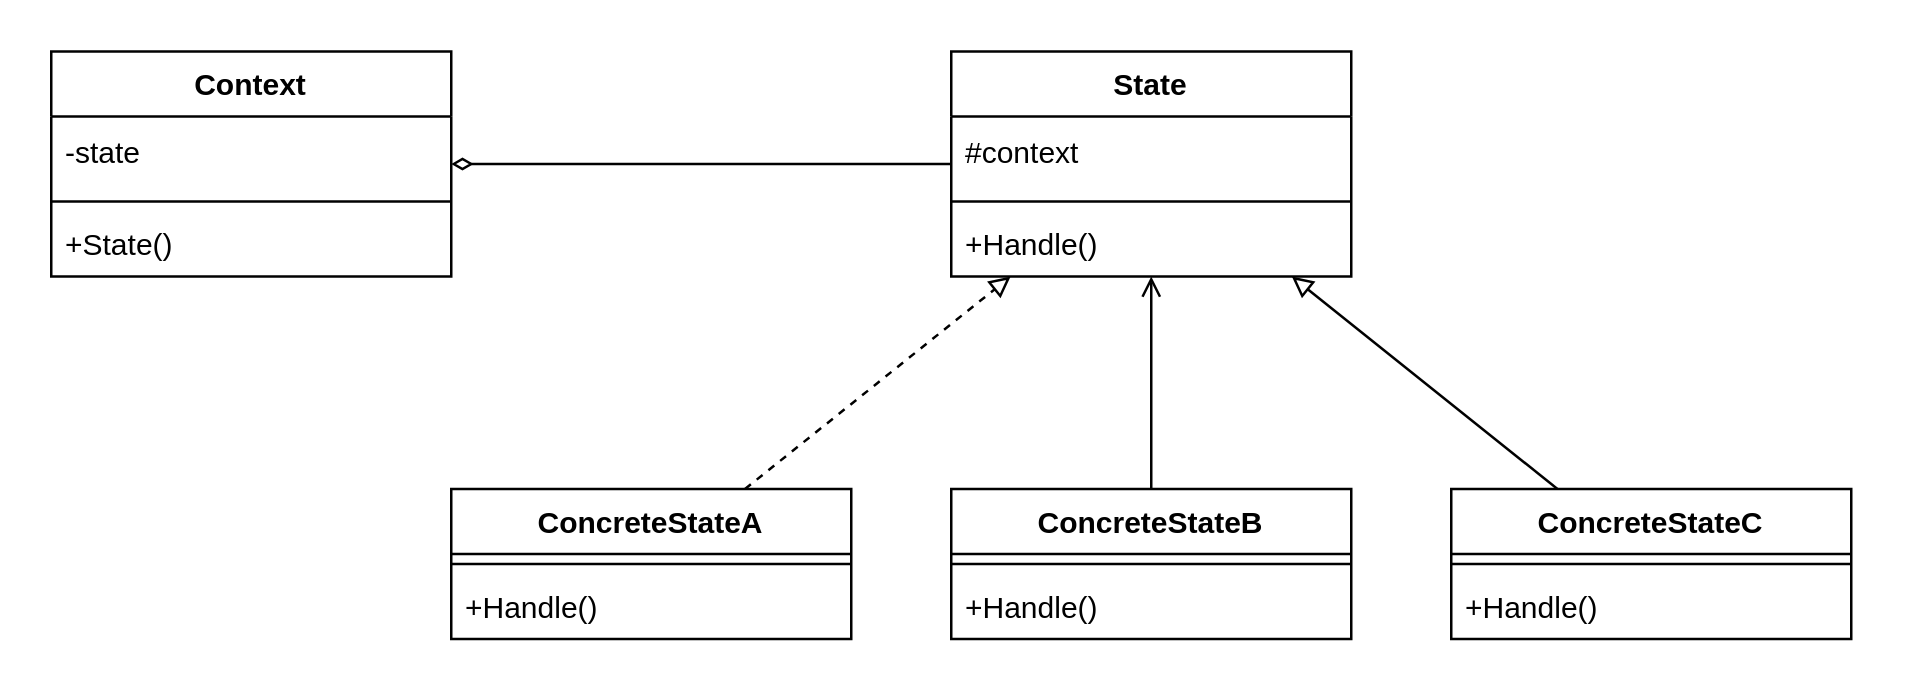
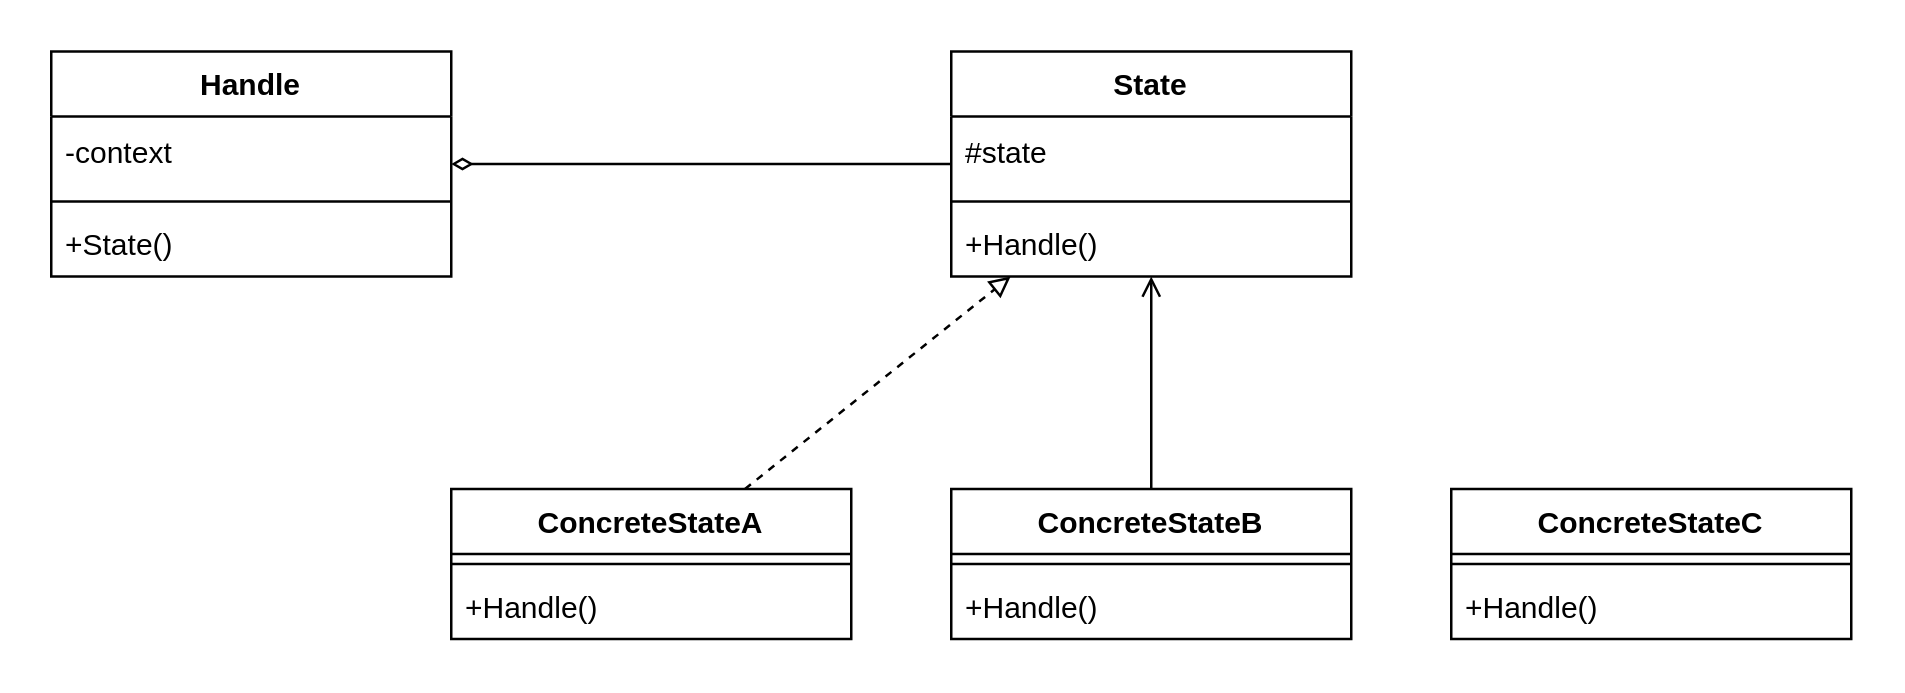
  <mxCell id="0" />
  <mxCell id="1" parent="0" />
- <mxCell id="2" value="Context" style="swimlane;fontStyle=1;align=center;verticalAlign=top;childLayout=stackLayout;horizontal=1;startSize=26;horizontalStack=0;resizeParent=1;resizeParentMax=0;resizeLast=0;collapsible=1;marginBottom=0;whiteSpace=wrap;html=1;" vertex="1" parent="1"><mxGeometry x="20" y="20" width="160" height="90" as="geometry" /></mxCell>
- <mxCell id="3" value="-state" style="text;html=1;strokeColor=none;fillColor=none;align=left;verticalAlign=middle;whiteSpace=wrap;rounded=0;spacingLeft=4;spacingRight=4;" vertex="1" parent="2"><mxGeometry y="26" width="160" height="30" as="geometry" /></mxCell>
+ <mxCell id="2" value="Handle" style="swimlane;fontStyle=1;align=center;verticalAlign=top;childLayout=stackLayout;horizontal=1;startSize=26;horizontalStack=0;resizeParent=1;resizeParentMax=0;resizeLast=0;collapsible=1;marginBottom=0;whiteSpace=wrap;html=1;" vertex="1" parent="1"><mxGeometry x="20" y="20" width="160" height="90" as="geometry" /></mxCell>
+ <mxCell id="3" value="-context" style="text;html=1;strokeColor=none;fillColor=none;align=left;verticalAlign=middle;whiteSpace=wrap;rounded=0;spacingLeft=4;spacingRight=4;" vertex="1" parent="2"><mxGeometry y="26" width="160" height="30" as="geometry" /></mxCell>
  <mxCell id="4" value="" style="line;strokeWidth=1;fillColor=none;align=left;verticalAlign=middle;spacingTop=-1;spacingLeft=3;spacingRight=3;rotatable=0;labelPosition=right;points=[];portConstraint=eastwest;strokeColor=inherit;" vertex="1" parent="2"><mxGeometry y="56" width="160" height="8" as="geometry" /></mxCell>
  <mxCell id="5" value="+State()" style="text;strokeColor=none;fillColor=none;align=left;verticalAlign=top;spacingLeft=4;spacingRight=4;overflow=hidden;rotatable=0;points=[[0,0.5],[1,0.5]];portConstraint=eastwest;whiteSpace=wrap;html=1;" vertex="1" parent="2"><mxGeometry y="64" width="160" height="26" as="geometry" /></mxCell>
  <mxCell id="6" style="edgeStyle=none;rounded=0;orthogonalLoop=1;jettySize=auto;html=1;endArrow=diamondThin;endFill=0;" edge="1" parent="1" source="7" target="2"><mxGeometry relative="1" as="geometry" /></mxCell>
  <mxCell id="7" value="State" style="swimlane;fontStyle=1;align=center;verticalAlign=top;childLayout=stackLayout;horizontal=1;startSize=26;horizontalStack=0;resizeParent=1;resizeParentMax=0;resizeLast=0;collapsible=1;marginBottom=0;whiteSpace=wrap;html=1;" vertex="1" parent="1"><mxGeometry x="380" y="20" width="160" height="90" as="geometry" /></mxCell>
- <mxCell id="8" value="#context" style="text;html=1;strokeColor=none;fillColor=none;align=left;verticalAlign=middle;whiteSpace=wrap;rounded=0;spacingLeft=4;spacingRight=4;" vertex="1" parent="7"><mxGeometry y="26" width="160" height="30" as="geometry" /></mxCell>
+ <mxCell id="8" value="#state" style="text;html=1;strokeColor=none;fillColor=none;align=left;verticalAlign=middle;whiteSpace=wrap;rounded=0;spacingLeft=4;spacingRight=4;" vertex="1" parent="7"><mxGeometry y="26" width="160" height="30" as="geometry" /></mxCell>
  <mxCell id="9" value="" style="line;strokeWidth=1;fillColor=none;align=left;verticalAlign=middle;spacingTop=-1;spacingLeft=3;spacingRight=3;rotatable=0;labelPosition=right;points=[];portConstraint=eastwest;strokeColor=inherit;" vertex="1" parent="7"><mxGeometry y="56" width="160" height="8" as="geometry" /></mxCell>
  <mxCell id="10" value="+Handle()" style="text;strokeColor=none;fillColor=none;align=left;verticalAlign=top;spacingLeft=4;spacingRight=4;overflow=hidden;rotatable=0;points=[[0,0.5],[1,0.5]];portConstraint=eastwest;whiteSpace=wrap;html=1;" vertex="1" parent="7"><mxGeometry y="64" width="160" height="26" as="geometry" /></mxCell>
  <mxCell id="11" style="edgeStyle=none;rounded=0;orthogonalLoop=1;jettySize=auto;html=1;endArrow=open;endFill=0;" edge="1" parent="1" source="12" target="7"><mxGeometry relative="1" as="geometry" /></mxCell>
  <mxCell id="12" value="ConcreteStateB" style="swimlane;fontStyle=1;align=center;verticalAlign=top;childLayout=stackLayout;horizontal=1;startSize=26;horizontalStack=0;resizeParent=1;resizeParentMax=0;resizeLast=0;collapsible=1;marginBottom=0;whiteSpace=wrap;html=1;" vertex="1" parent="1"><mxGeometry x="380" y="195" width="160" height="60" as="geometry" /></mxCell>
  <mxCell id="13" value="" style="line;strokeWidth=1;fillColor=none;align=left;verticalAlign=middle;spacingTop=-1;spacingLeft=3;spacingRight=3;rotatable=0;labelPosition=right;points=[];portConstraint=eastwest;strokeColor=inherit;" vertex="1" parent="12"><mxGeometry y="26" width="160" height="8" as="geometry" /></mxCell>
  <mxCell id="14" value="+Handle()" style="text;strokeColor=none;fillColor=none;align=left;verticalAlign=top;spacingLeft=4;spacingRight=4;overflow=hidden;rotatable=0;points=[[0,0.5],[1,0.5]];portConstraint=eastwest;whiteSpace=wrap;html=1;" vertex="1" parent="12"><mxGeometry y="34" width="160" height="26" as="geometry" /></mxCell>
- <mxCell id="15" style="edgeStyle=none;rounded=0;orthogonalLoop=1;jettySize=auto;html=1;endArrow=block;endFill=0;" edge="1" parent="1" source="16" target="7"><mxGeometry relative="1" as="geometry" /></mxCell>
  <mxCell id="16" value="ConcreteStateC" style="swimlane;fontStyle=1;align=center;verticalAlign=top;childLayout=stackLayout;horizontal=1;startSize=26;horizontalStack=0;resizeParent=1;resizeParentMax=0;resizeLast=0;collapsible=1;marginBottom=0;whiteSpace=wrap;html=1;" vertex="1" parent="1"><mxGeometry x="580" y="195" width="160" height="60" as="geometry" /></mxCell>
  <mxCell id="17" value="" style="line;strokeWidth=1;fillColor=none;align=left;verticalAlign=middle;spacingTop=-1;spacingLeft=3;spacingRight=3;rotatable=0;labelPosition=right;points=[];portConstraint=eastwest;strokeColor=inherit;" vertex="1" parent="16"><mxGeometry y="26" width="160" height="8" as="geometry" /></mxCell>
  <mxCell id="18" value="+Handle()" style="text;strokeColor=none;fillColor=none;align=left;verticalAlign=top;spacingLeft=4;spacingRight=4;overflow=hidden;rotatable=0;points=[[0,0.5],[1,0.5]];portConstraint=eastwest;whiteSpace=wrap;html=1;" vertex="1" parent="16"><mxGeometry y="34" width="160" height="26" as="geometry" /></mxCell>
  <mxCell id="19" style="edgeStyle=none;rounded=0;orthogonalLoop=1;jettySize=auto;html=1;endArrow=block;endFill=0;dashed=1;" edge="1" parent="1" source="20" target="7"><mxGeometry relative="1" as="geometry" /></mxCell>
  <mxCell id="20" value="ConcreteStateA" style="swimlane;fontStyle=1;align=center;verticalAlign=top;childLayout=stackLayout;horizontal=1;startSize=26;horizontalStack=0;resizeParent=1;resizeParentMax=0;resizeLast=0;collapsible=1;marginBottom=0;whiteSpace=wrap;html=1;" vertex="1" parent="1"><mxGeometry x="180" y="195" width="160" height="60" as="geometry" /></mxCell>
  <mxCell id="21" value="" style="line;strokeWidth=1;fillColor=none;align=left;verticalAlign=middle;spacingTop=-1;spacingLeft=3;spacingRight=3;rotatable=0;labelPosition=right;points=[];portConstraint=eastwest;strokeColor=inherit;" vertex="1" parent="20"><mxGeometry y="26" width="160" height="8" as="geometry" /></mxCell>
  <mxCell id="22" value="+Handle()" style="text;strokeColor=none;fillColor=none;align=left;verticalAlign=top;spacingLeft=4;spacingRight=4;overflow=hidden;rotatable=0;points=[[0,0.5],[1,0.5]];portConstraint=eastwest;whiteSpace=wrap;html=1;" vertex="1" parent="20"><mxGeometry y="34" width="160" height="26" as="geometry" /></mxCell>
